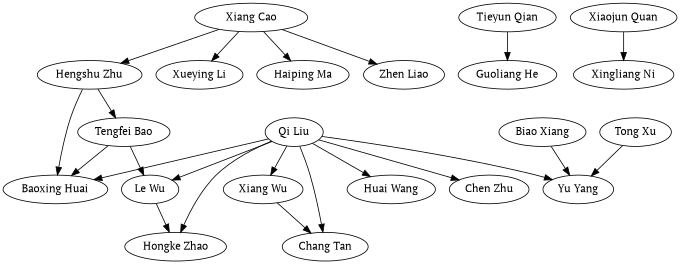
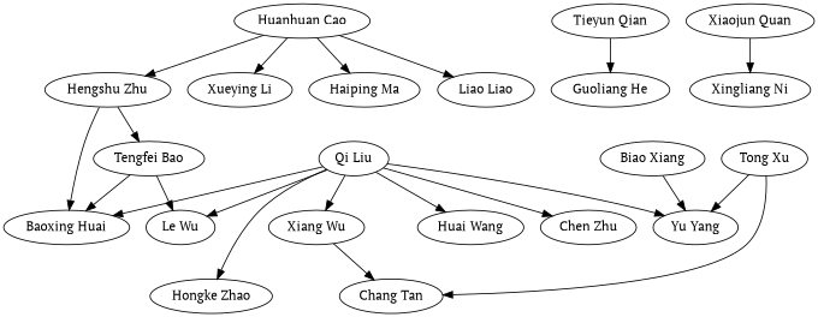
  strict digraph {
    fontname="PT Serif"
    node [fontname="PT Serif"]
    edge [fontname="PT Serif"]
-   "Huanhuan Cao" [label="Xiang Cao"]
+   "Huanhuan Cao"
    "Hengshu Zhu"
    "Xueying Li"
    "Haiping Ma"
-   "Zhen Liao"
+   "Zhen Liao" [label="Liao Liao"]
    "Baoxing Huai"
    "Tengfei Bao"
    "Tong Xu"
    "Yu Yang"
    "Tieyun Qian"
    "Guoliang He"
    "Xiaojun Quan"
    "Xingliang Ni"
    "Qi Liu"
    "Chen Zhu"
    "Le Wu"
    "Xiang Wu"
    "Chang Tan"
    "Hongke Zhao"
    n20 [label="Huai Wang"]
    "Biao Xiang"
    "Huanhuan Cao" -> "Hengshu Zhu"
    "Huanhuan Cao" -> "Xueying Li"
    "Huanhuan Cao" -> "Haiping Ma"
    "Huanhuan Cao" -> "Zhen Liao"
    "Hengshu Zhu" -> "Baoxing Huai"
    "Hengshu Zhu" -> "Tengfei Bao"
    "Tengfei Bao" -> "Baoxing Huai"
    "Tengfei Bao" -> "Le Wu"
    "Tong Xu" -> "Yu Yang"
    "Tieyun Qian" -> "Guoliang He"
    "Xiaojun Quan" -> "Xingliang Ni"
    "Qi Liu" -> "Baoxing Huai"
    "Qi Liu" -> "Yu Yang"
    "Qi Liu" -> "Chen Zhu"
    "Qi Liu" -> "Le Wu"
    "Qi Liu" -> "Xiang Wu"
-   "Qi Liu" -> "Chang Tan"
+   "Tong Xu" -> "Chang Tan"
    "Qi Liu" -> "Hongke Zhao"
    "Qi Liu" -> n20
-   "Le Wu" -> "Hongke Zhao"
    "Xiang Wu" -> "Chang Tan"
    "Biao Xiang" -> "Yu Yang"
  }
